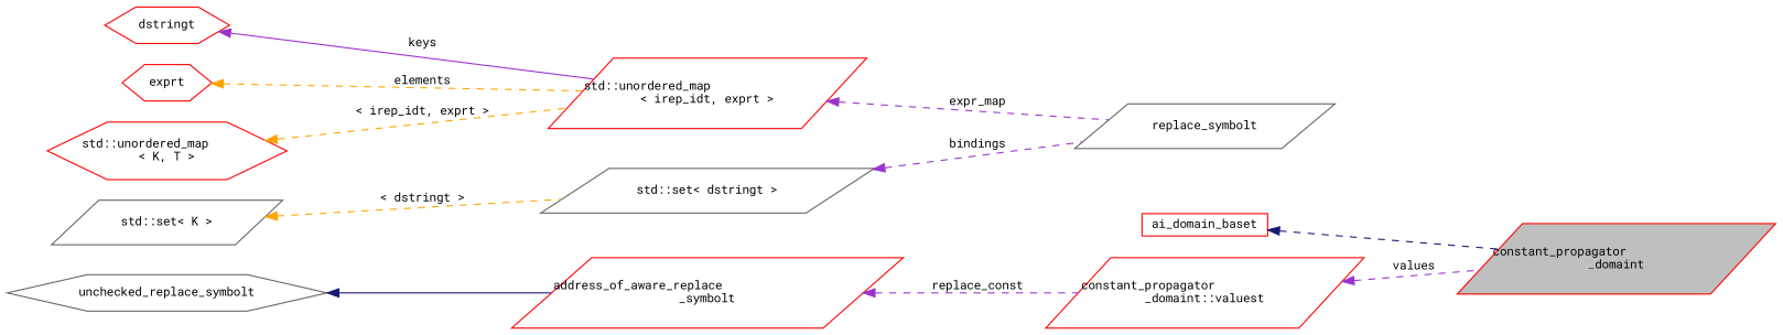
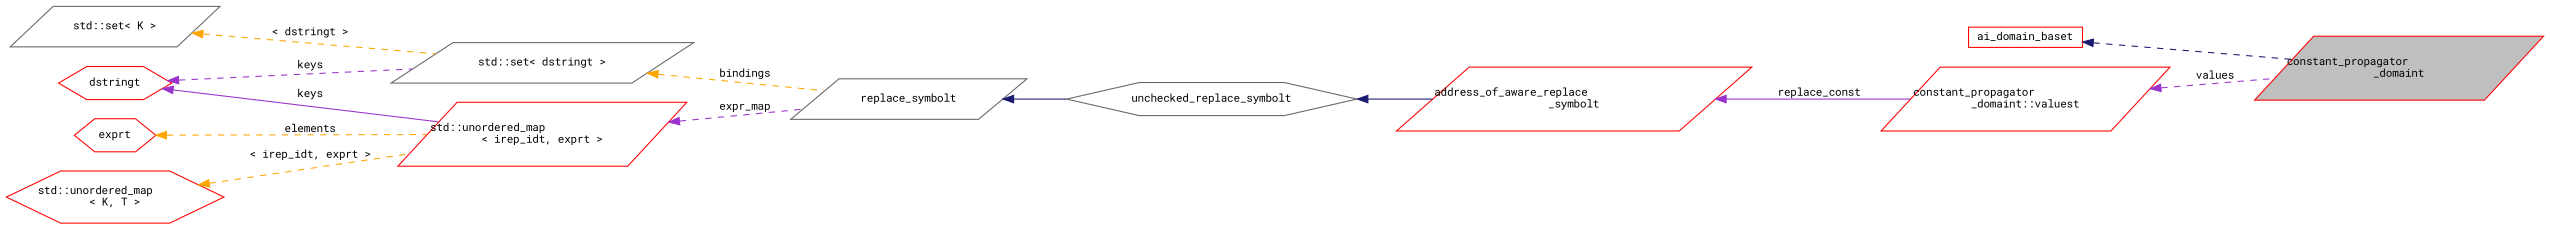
  digraph {
    fontname="Roboto Mono"
    rankdir=LR
    node [color=red fontname="Roboto Mono" fontsize=10 shape=parallelogram]
    edge [color=darkorchid3 dir=back fontname="Roboto Mono" fontsize=10 labelfontname=Helvetica labelfontsize=10 style=dashed]
    n1 [fillcolor=grey75 fontcolor=black height=0.2 label="constant_propagator\l_domaint" style=filled width=0.4]
    n2 [height=0.2 label=ai_domain_baset shape=box width=0.4]
    n3 [height=0.2 label="constant_propagator\l_domaint::valuest" width=0.4]
    n4 [height=0.2 label="address_of_aware_replace\l_symbolt" width=0.4]
    n5 [color=gray40 height=0.2 label=unchecked_replace_symbolt shape=hexagon width=0.4]
    n6 [color=gray40 height=0.2 label=replace_symbolt width=0.4]
    n7 [height=0.2 label="std::unordered_map\l\< irep_idt, exprt \>" width=0.4]
    n8 [height=0.2 label=dstringt shape=hexagon width=0.4]
    n9 [color=gray40 height=0.2 label="std::set\< dstringt \>" width=0.4]
    n10 [height=0.2 label=exprt shape=hexagon width=0.4]
    n11 [height=0.2 label="std::unordered_map\l\< K, T \>" shape=hexagon width=0.4]
    n12 [color=gray40 height=0.2 label="std::set\< K \>" width=0.4]
    n2 -> n1 [color=midnightblue]
    n3 -> n1 [label=" values"]
-   n4 -> n3 [label=" replace_const"]
+   n4 -> n3 [label=" replace_const" style=solid]
    n5 -> n4 [color=midnightblue style=solid]
+   n6 -> n5 [color=midnightblue style=solid]
    n7 -> n6 [label=" expr_map"]
    n8 -> n7 [label=" keys" style=solid]
-   n9 -> n6 [label=" bindings"]
+   n8 -> n9 [label=" keys"]
+   n9 -> n6 [color=orange label=" bindings"]
    n10 -> n7 [color=orange label=" elements"]
    n11 -> n7 [color=orange label=" \< irep_idt, exprt \>"]
    n12 -> n9 [color=orange label=" \< dstringt \>"]
  }
